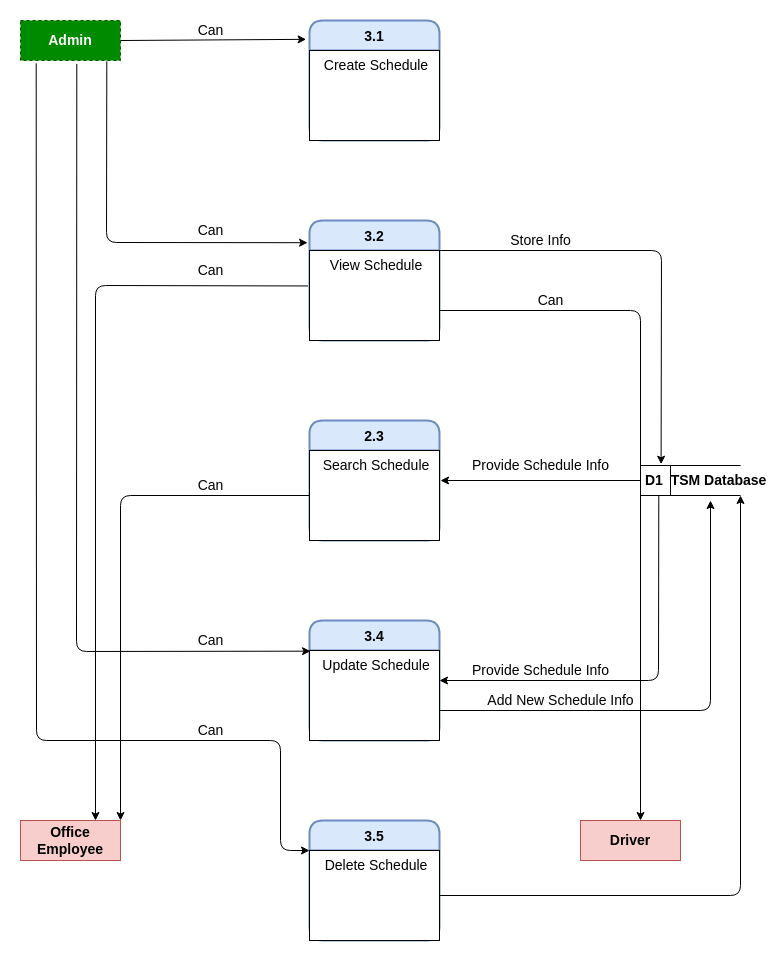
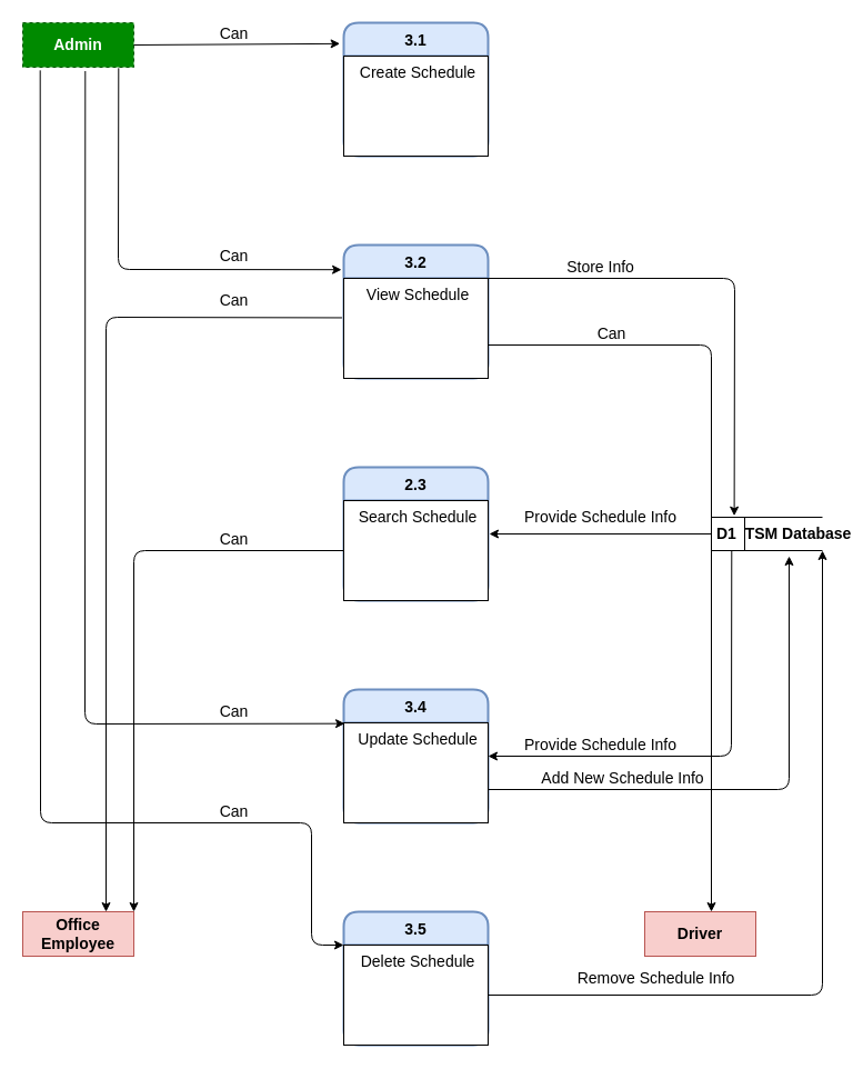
  <mxCell id="0" />
  <mxCell id="1" parent="0" />
  <mxCell id="2" value="" style="group" vertex="1" connectable="0" parent="1"><mxGeometry x="20" y="20" width="720" height="920" as="geometry" /></mxCell>
  <mxCell id="3" value="3.2" style="swimlane;childLayout=stackLayout;horizontal=1;startSize=30;horizontalStack=0;rounded=1;fontSize=14;fontStyle=1;strokeWidth=2;resizeParent=0;resizeLast=1;shadow=0;dashed=0;align=center;hachureGap=4;pointerEvents=0;fillColor=#dae8fc;strokeColor=#6c8ebf;" parent="2" vertex="1"><mxGeometry x="289" y="200" width="130" height="120" as="geometry" /></mxCell>
  <mxCell id="4" value="View Schedule" style="align=center;spacingLeft=4;fontSize=14;verticalAlign=top;resizable=0;rotatable=0;part=1;" parent="3" vertex="1"><mxGeometry y="30" width="130" height="90" as="geometry" /></mxCell>
  <mxCell id="5" value="" style="align=center;spacingLeft=4;fontSize=14;verticalAlign=top;resizable=0;rotatable=0;part=1;" parent="3" vertex="1"><mxGeometry y="120" width="130" as="geometry" /></mxCell>
  <mxCell id="6" value="" style="align=center;spacingLeft=4;fontSize=14;verticalAlign=top;resizable=0;rotatable=0;part=1;" parent="3" vertex="1"><mxGeometry y="120" width="130" as="geometry" /></mxCell>
  <mxCell id="7" value="2.3" style="swimlane;childLayout=stackLayout;horizontal=1;startSize=30;horizontalStack=0;rounded=1;fontSize=14;fontStyle=1;strokeWidth=2;resizeParent=0;resizeLast=1;shadow=0;dashed=0;align=center;hachureGap=4;pointerEvents=0;fillColor=#dae8fc;strokeColor=#6c8ebf;" parent="2" vertex="1"><mxGeometry x="289" y="400" width="130" height="120" as="geometry" /></mxCell>
  <mxCell id="8" value="Search Schedule" style="align=center;spacingLeft=4;fontSize=14;verticalAlign=top;resizable=0;rotatable=0;part=1;" parent="7" vertex="1"><mxGeometry y="30" width="130" height="90" as="geometry" /></mxCell>
  <mxCell id="9" value="" style="align=center;spacingLeft=4;fontSize=14;verticalAlign=top;resizable=0;rotatable=0;part=1;" parent="7" vertex="1"><mxGeometry y="120" width="130" as="geometry" /></mxCell>
  <mxCell id="10" value="" style="align=center;spacingLeft=4;fontSize=14;verticalAlign=top;resizable=0;rotatable=0;part=1;" parent="7" vertex="1"><mxGeometry y="120" width="130" as="geometry" /></mxCell>
  <mxCell id="11" value="3.4" style="swimlane;childLayout=stackLayout;horizontal=1;startSize=30;horizontalStack=0;rounded=1;fontSize=14;fontStyle=1;strokeWidth=2;resizeParent=0;resizeLast=1;shadow=0;dashed=0;align=center;hachureGap=4;pointerEvents=0;fillColor=#dae8fc;strokeColor=#6c8ebf;" parent="2" vertex="1"><mxGeometry x="289" y="600" width="130" height="120" as="geometry" /></mxCell>
  <mxCell id="12" value="Update Schedule" style="align=center;spacingLeft=4;fontSize=14;verticalAlign=top;resizable=0;rotatable=0;part=1;" parent="11" vertex="1"><mxGeometry y="30" width="130" height="90" as="geometry" /></mxCell>
  <mxCell id="13" value="" style="align=center;spacingLeft=4;fontSize=14;verticalAlign=top;resizable=0;rotatable=0;part=1;" parent="11" vertex="1"><mxGeometry y="120" width="130" as="geometry" /></mxCell>
  <mxCell id="14" value="" style="align=center;spacingLeft=4;fontSize=14;verticalAlign=top;resizable=0;rotatable=0;part=1;" parent="11" vertex="1"><mxGeometry y="120" width="130" as="geometry" /></mxCell>
  <mxCell id="15" value="3.5" style="swimlane;childLayout=stackLayout;horizontal=1;startSize=30;horizontalStack=0;rounded=1;fontSize=14;fontStyle=1;strokeWidth=2;resizeParent=0;resizeLast=1;shadow=0;dashed=0;align=center;hachureGap=4;pointerEvents=0;fillColor=#dae8fc;strokeColor=#6c8ebf;" parent="2" vertex="1"><mxGeometry x="289" y="800" width="130" height="120" as="geometry" /></mxCell>
  <mxCell id="16" value="Delete Schedule" style="align=center;spacingLeft=4;fontSize=14;verticalAlign=top;resizable=0;rotatable=0;part=1;" parent="15" vertex="1"><mxGeometry y="30" width="130" height="90" as="geometry" /></mxCell>
  <mxCell id="17" value="" style="align=center;spacingLeft=4;fontSize=14;verticalAlign=top;resizable=0;rotatable=0;part=1;" parent="15" vertex="1"><mxGeometry y="120" width="130" as="geometry" /></mxCell>
  <mxCell id="18" value="" style="align=center;spacingLeft=4;fontSize=14;verticalAlign=top;resizable=0;rotatable=0;part=1;" parent="15" vertex="1"><mxGeometry y="120" width="130" as="geometry" /></mxCell>
  <mxCell id="19" value="&lt;b&gt;D1&amp;nbsp; TSM Database&lt;/b&gt;" style="html=1;dashed=0;whitespace=wrap;shape=mxgraph.dfd.dataStoreID;align=left;spacingLeft=3;points=[[0,0],[0.5,0],[1,0],[0,0.5],[1,0.5],[0,1],[0.5,1],[1,1]];hachureGap=4;pointerEvents=0;fontSize=14;" parent="2" vertex="1"><mxGeometry x="620" y="445" width="100" height="30" as="geometry" /></mxCell>
  <mxCell id="20" value="&lt;b&gt;Admin&lt;/b&gt;" style="whiteSpace=wrap;html=1;align=center;hachureGap=4;pointerEvents=0;fontSize=14;fillColor=#008a00;strokeColor=#005700;fontColor=#ffffff;dashed=1;" parent="2" vertex="1"><mxGeometry width="100" height="40" as="geometry" /></mxCell>
  <mxCell id="21" value="&lt;b&gt;Office Employee&lt;/b&gt;" style="whiteSpace=wrap;html=1;align=center;hachureGap=4;pointerEvents=0;fontSize=14;fillColor=#f8cecc;strokeColor=#b85450;" parent="2" vertex="1"><mxGeometry y="800" width="100" height="40" as="geometry" /></mxCell>
  <mxCell id="22" value="&lt;b&gt;Driver&lt;/b&gt;" style="whiteSpace=wrap;html=1;align=center;hachureGap=4;pointerEvents=0;fontSize=14;fillColor=#f8cecc;strokeColor=#b85450;" parent="2" vertex="1"><mxGeometry x="560" y="800" width="100" height="40" as="geometry" /></mxCell>
  <mxCell id="23" value="3.1" style="swimlane;childLayout=stackLayout;horizontal=1;startSize=30;horizontalStack=0;rounded=1;fontSize=14;fontStyle=1;strokeWidth=2;resizeParent=0;resizeLast=1;shadow=0;dashed=0;align=center;hachureGap=4;pointerEvents=0;fillColor=#dae8fc;strokeColor=#6c8ebf;" parent="2" vertex="1"><mxGeometry x="289" width="130" height="120" as="geometry" /></mxCell>
  <mxCell id="24" value="Create Schedule" style="align=center;spacingLeft=4;fontSize=14;verticalAlign=top;resizable=0;rotatable=0;part=1;" parent="23" vertex="1"><mxGeometry y="30" width="130" height="90" as="geometry" /></mxCell>
  <mxCell id="25" value="" style="align=center;spacingLeft=4;fontSize=14;verticalAlign=top;resizable=0;rotatable=0;part=1;" parent="23" vertex="1"><mxGeometry y="120" width="130" as="geometry" /></mxCell>
  <mxCell id="26" value="" style="align=center;spacingLeft=4;fontSize=14;verticalAlign=top;resizable=0;rotatable=0;part=1;" parent="23" vertex="1"><mxGeometry y="120" width="130" as="geometry" /></mxCell>
  <mxCell id="27" value="" style="endArrow=classic;html=1;fontSize=14;sourcePerimeterSpacing=8;targetPerimeterSpacing=8;exitX=1;exitY=0.5;exitDx=0;exitDy=0;entryX=-0.026;entryY=0.157;entryDx=0;entryDy=0;entryPerimeter=0;" parent="2" source="20" target="23" edge="1"><mxGeometry width="50" height="50" relative="1" as="geometry"><mxPoint x="290" y="260" as="sourcePoint" /><mxPoint x="340" y="210" as="targetPoint" /></mxGeometry></mxCell>
  <mxCell id="28" value="Can" style="text;html=1;align=center;verticalAlign=middle;resizable=0;points=[];autosize=1;strokeColor=none;fillColor=none;fontSize=14;" parent="2" vertex="1"><mxGeometry x="170" width="40" height="20" as="geometry" /></mxCell>
  <mxCell id="29" value="" style="endArrow=classic;html=1;fontSize=14;sourcePerimeterSpacing=8;targetPerimeterSpacing=8;exitX=0.863;exitY=1.021;exitDx=0;exitDy=0;exitPerimeter=0;entryX=-0.015;entryY=0.185;entryDx=0;entryDy=0;entryPerimeter=0;" parent="2" source="20" target="3" edge="1"><mxGeometry width="50" height="50" relative="1" as="geometry"><mxPoint x="290" y="170" as="sourcePoint" /><mxPoint x="340" y="120" as="targetPoint" /><Array as="points"><mxPoint x="86" y="222" /></Array></mxGeometry></mxCell>
  <mxCell id="30" value="Can" style="text;html=1;align=center;verticalAlign=middle;resizable=0;points=[];autosize=1;strokeColor=none;fillColor=none;fontSize=14;" parent="2" vertex="1"><mxGeometry x="170" y="200" width="40" height="20" as="geometry" /></mxCell>
  <mxCell id="31" value="" style="endArrow=classic;html=1;fontSize=14;sourcePerimeterSpacing=8;targetPerimeterSpacing=8;exitX=0.563;exitY=1.087;exitDx=0;exitDy=0;exitPerimeter=0;" parent="2" source="20" edge="1"><mxGeometry width="50" height="50" relative="1" as="geometry"><mxPoint x="290" y="170" as="sourcePoint" /><mxPoint x="290" y="630.667" as="targetPoint" /><Array as="points"><mxPoint x="56" y="631" /></Array></mxGeometry></mxCell>
  <mxCell id="32" value="Can" style="text;html=1;align=center;verticalAlign=middle;resizable=0;points=[];autosize=1;strokeColor=none;fillColor=none;fontSize=14;" parent="2" vertex="1"><mxGeometry x="170" y="610" width="40" height="20" as="geometry" /></mxCell>
  <mxCell id="33" value="" style="endArrow=classic;html=1;fontSize=14;sourcePerimeterSpacing=8;targetPerimeterSpacing=8;exitX=0.157;exitY=1.071;exitDx=0;exitDy=0;exitPerimeter=0;entryX=0;entryY=0;entryDx=0;entryDy=0;" parent="2" source="20" target="16" edge="1"><mxGeometry width="50" height="50" relative="1" as="geometry"><mxPoint x="290" y="220" as="sourcePoint" /><mxPoint x="340" y="170" as="targetPoint" /><Array as="points"><mxPoint x="16" y="720" /><mxPoint x="260" y="720" /><mxPoint x="260" y="830" /></Array></mxGeometry></mxCell>
  <mxCell id="34" value="Can" style="text;html=1;align=center;verticalAlign=middle;resizable=0;points=[];autosize=1;strokeColor=none;fillColor=none;fontSize=14;" parent="2" vertex="1"><mxGeometry x="170" y="700" width="40" height="20" as="geometry" /></mxCell>
  <mxCell id="35" value="" style="endArrow=classic;html=1;fontSize=14;sourcePerimeterSpacing=8;targetPerimeterSpacing=8;exitX=-0.012;exitY=0.394;exitDx=0;exitDy=0;exitPerimeter=0;entryX=0.75;entryY=0;entryDx=0;entryDy=0;" parent="2" source="4" target="21" edge="1"><mxGeometry width="50" height="50" relative="1" as="geometry"><mxPoint x="400" y="580" as="sourcePoint" /><mxPoint x="450" y="530" as="targetPoint" /><Array as="points"><mxPoint x="75" y="265" /></Array></mxGeometry></mxCell>
  <mxCell id="36" value="Can" style="text;html=1;align=center;verticalAlign=middle;resizable=0;points=[];autosize=1;strokeColor=none;fillColor=none;fontSize=14;" parent="2" vertex="1"><mxGeometry x="170" y="240" width="40" height="20" as="geometry" /></mxCell>
  <mxCell id="37" value="" style="endArrow=classic;html=1;fontSize=14;sourcePerimeterSpacing=8;targetPerimeterSpacing=8;exitX=0;exitY=0.5;exitDx=0;exitDy=0;entryX=1;entryY=0;entryDx=0;entryDy=0;" parent="2" source="8" target="21" edge="1"><mxGeometry width="50" height="50" relative="1" as="geometry"><mxPoint x="400" y="580" as="sourcePoint" /><mxPoint x="450" y="530" as="targetPoint" /><Array as="points"><mxPoint x="100" y="475" /></Array></mxGeometry></mxCell>
  <mxCell id="38" value="Can" style="text;html=1;align=center;verticalAlign=middle;resizable=0;points=[];autosize=1;strokeColor=none;fillColor=none;fontSize=14;" parent="2" vertex="1"><mxGeometry x="170" y="455" width="40" height="20" as="geometry" /></mxCell>
  <mxCell id="39" value="" style="endArrow=classic;html=1;fontSize=14;sourcePerimeterSpacing=8;targetPerimeterSpacing=8;exitX=1;exitY=0;exitDx=0;exitDy=0;entryX=0.206;entryY=-0.043;entryDx=0;entryDy=0;entryPerimeter=0;" parent="2" source="4" target="19" edge="1"><mxGeometry width="50" height="50" relative="1" as="geometry"><mxPoint x="400" y="580" as="sourcePoint" /><mxPoint x="450" y="530" as="targetPoint" /><Array as="points"><mxPoint x="641" y="230" /></Array></mxGeometry></mxCell>
  <mxCell id="40" value="Store Info" style="text;html=1;align=center;verticalAlign=middle;resizable=0;points=[];autosize=1;strokeColor=none;fillColor=none;fontSize=14;" parent="2" vertex="1"><mxGeometry x="480" y="210" width="80" height="20" as="geometry" /></mxCell>
  <mxCell id="41" value="" style="endArrow=classic;html=1;fontSize=14;sourcePerimeterSpacing=8;targetPerimeterSpacing=8;exitX=0;exitY=0.5;exitDx=0;exitDy=0;" parent="2" source="19" edge="1"><mxGeometry width="50" height="50" relative="1" as="geometry"><mxPoint x="400" y="580" as="sourcePoint" /><mxPoint x="420" y="460" as="targetPoint" /></mxGeometry></mxCell>
  <mxCell id="42" value="Provide Schedule Info" style="text;html=1;align=center;verticalAlign=middle;resizable=0;points=[];autosize=1;strokeColor=none;fillColor=none;fontSize=14;" parent="2" vertex="1"><mxGeometry x="445" y="435" width="150" height="20" as="geometry" /></mxCell>
  <mxCell id="43" value="" style="endArrow=classic;html=1;fontSize=14;sourcePerimeterSpacing=8;targetPerimeterSpacing=8;exitX=0.183;exitY=0.986;exitDx=0;exitDy=0;exitPerimeter=0;entryX=1;entryY=0.5;entryDx=0;entryDy=0;" parent="2" source="19" target="11" edge="1"><mxGeometry width="50" height="50" relative="1" as="geometry"><mxPoint x="400" y="730" as="sourcePoint" /><mxPoint x="450" y="680" as="targetPoint" /><Array as="points"><mxPoint x="638" y="660" /></Array></mxGeometry></mxCell>
  <mxCell id="44" value="Provide Schedule Info" style="text;html=1;align=center;verticalAlign=middle;resizable=0;points=[];autosize=1;strokeColor=none;fillColor=none;fontSize=14;" parent="2" vertex="1"><mxGeometry x="445" y="640" width="150" height="20" as="geometry" /></mxCell>
  <mxCell id="45" value="" style="endArrow=classic;html=1;fontSize=14;sourcePerimeterSpacing=8;targetPerimeterSpacing=8;exitX=1;exitY=0.75;exitDx=0;exitDy=0;entryX=0.7;entryY=1.167;entryDx=0;entryDy=0;entryPerimeter=0;" parent="2" source="11" target="19" edge="1"><mxGeometry width="50" height="50" relative="1" as="geometry"><mxPoint x="400" y="730" as="sourcePoint" /><mxPoint x="450" y="680" as="targetPoint" /><Array as="points"><mxPoint x="690" y="690" /></Array></mxGeometry></mxCell>
  <mxCell id="46" value="Add New Schedule Info" style="text;html=1;align=center;verticalAlign=middle;resizable=0;points=[];autosize=1;strokeColor=none;fillColor=none;fontSize=14;" parent="2" vertex="1"><mxGeometry x="460" y="670" width="160" height="20" as="geometry" /></mxCell>
  <mxCell id="47" value="" style="endArrow=classic;html=1;fontSize=14;sourcePerimeterSpacing=8;targetPerimeterSpacing=8;exitX=1;exitY=0.75;exitDx=0;exitDy=0;" parent="2" source="3" edge="1"><mxGeometry width="50" height="50" relative="1" as="geometry"><mxPoint x="410" y="580" as="sourcePoint" /><mxPoint x="620" y="800" as="targetPoint" /><Array as="points"><mxPoint x="620" y="290" /></Array></mxGeometry></mxCell>
  <mxCell id="48" value="Can" style="text;html=1;align=center;verticalAlign=middle;resizable=0;points=[];autosize=1;strokeColor=none;fillColor=none;fontSize=14;" parent="2" vertex="1"><mxGeometry x="510" y="270" width="40" height="20" as="geometry" /></mxCell>
  <mxCell id="49" value="" style="endArrow=classic;html=1;fontSize=14;sourcePerimeterSpacing=8;targetPerimeterSpacing=8;exitX=1;exitY=0.5;exitDx=0;exitDy=0;entryX=1;entryY=1;entryDx=0;entryDy=0;" parent="2" source="16" target="19" edge="1"><mxGeometry width="50" height="50" relative="1" as="geometry"><mxPoint x="410" y="580" as="sourcePoint" /><mxPoint x="460" y="530" as="targetPoint" /><Array as="points"><mxPoint x="720" y="875" /></Array></mxGeometry></mxCell>
+ <mxCell id="50" value="Remove Schedule Info" style="text;html=1;align=center;verticalAlign=middle;resizable=0;points=[];autosize=1;strokeColor=none;fillColor=none;fontSize=14;" parent="2" vertex="1"><mxGeometry x="490" y="850" width="160" height="20" as="geometry" /></mxCell>
